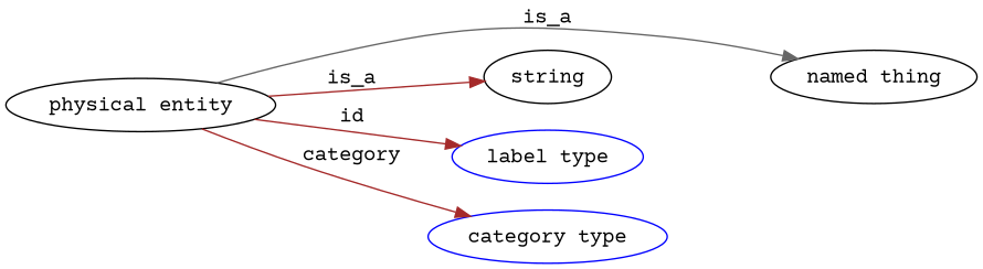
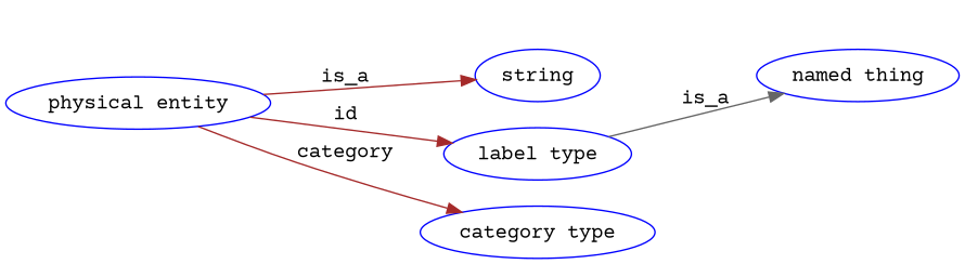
  digraph {
    fontname="Courier Prime"
    rankdir=LR
    node [fontname="Courier Prime" color=blue]
    edge [color=brown fontname="Courier Prime" style=solid]
-   n1 [height=0.5 label="physical entity" width=1.7332 color=""]
-   "named thing" [height=0.5 width=1.5346 color=""]
-   n3 [color=black height=0.5 label=string width=0.84854]
+   n1 [height=0.5 label="physical entity" width=1.7332]
+   "named thing" [height=0.5 width=1.5346]
+   n3 [height=0.5 label=string width=0.84854]
    n4 [height=0.5 label="label type" width=1.2638]
    n5 [height=0.5 label="category type" width=1.6249]
-   n1 -> "named thing" [color=gray40 label=is_a style=""]
+   n4 -> "named thing" [color=gray40 label=is_a style=""]
    n1 -> n3 [label=is_a]
    n1 -> n4 [label=id]
    n1 -> n5 [label=category]
  }
